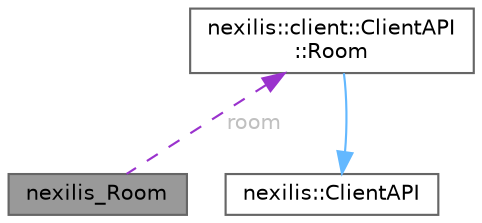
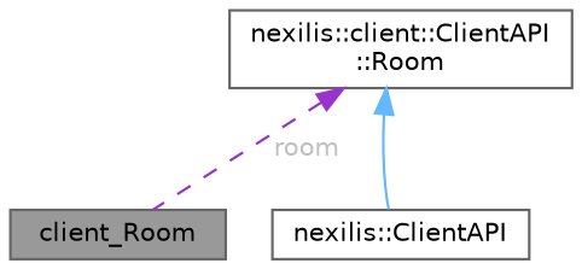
  digraph {
    node [color=gray40 fillcolor=white fontname=Helvetica fontsize=10 shape=box style=filled]
    edge [dir=back fontname=Helvetica fontsize=10 labelfontname=Helvetica labelfontsize=10]
-   n1 [fillcolor=grey60 fontcolor=black height=0.2 label=nexilis_Room width=0.4]
+   n1 [fillcolor=grey60 fontcolor=black height=0.2 label=client_Room width=0.4]
    n2 [height=0.2 label="nexilis::client::ClientAPI\l::Room" width=0.4]
    n3 [height=0.2 label="nexilis::ClientAPI" width=0.4]
    n2 -> n1 [color=darkorchid3 fontcolor=grey label=" room" style=dashed]
-   n3 -> n2 [color=steelblue1 style=solid]
+   n2 -> n3 [color=steelblue1 style=solid]
  }
